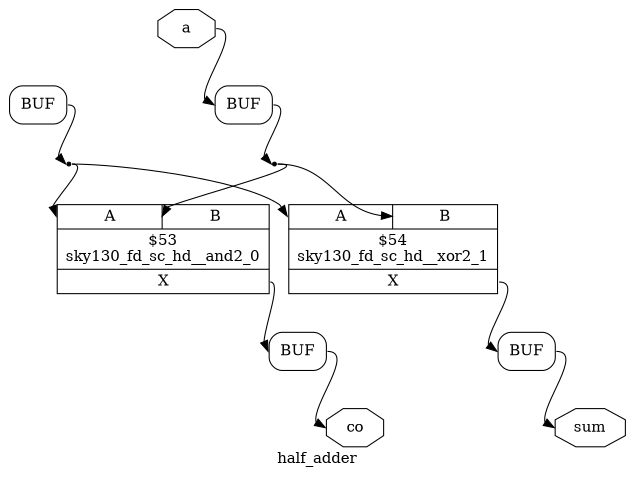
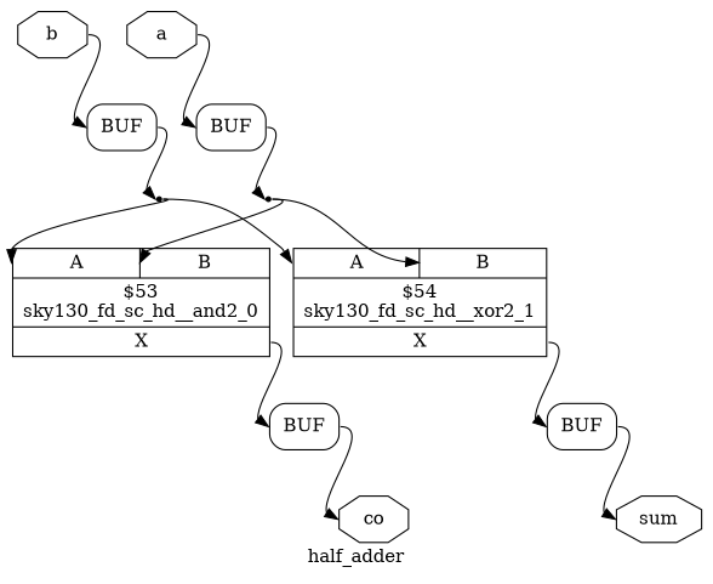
  digraph {
    label=half_adder
    rankdir=TB
    remincross=true
    node [shape=octagon]
    edge [color=black headport="w:w" tailport=e]
    n6 [color=black fontcolor=black label=a]
    x1 [label=BUF shape=box style=rounded]
+   n7 [color=black fontcolor=black label=b]
    x0 [label=BUF shape=box style=rounded]
    n8 [color=black fontcolor=black label=co]
    n9 [color=black fontcolor=black label=sum]
    c13 [label="{{<p10> A|<p11> B}|$53\nsky130_fd_sc_hd__and2_0|{<p12> X}}" shape=record]
    x3 [label=BUF shape=box style=rounded]
    c14 [label="{{<p10> A|<p11> B}|$54\nsky130_fd_sc_hd__xor2_1|{<p12> X}}" shape=record]
    x2 [label=BUF shape=box style=rounded]
    n2 [shape=point]
    n3 [shape=point]
    n6 -> x1
    x1 -> n3 [headport=w tailport="e:e"]
+   n7 -> x0
    x0 -> n2 [headport=w tailport="e:e"]
    c13 -> x3 [tailport="p12:e"]
    x3 -> n8 [headport=w tailport="e:e"]
    c14 -> x2 [tailport="p12:e"]
    x2 -> n9 [headport=w tailport="e:e"]
    n2 -> c13 [headport="p10:w"]
    n2 -> c14 [headport="p10:w"]
    n3 -> c13 [headport="p11:w"]
    n3 -> c14 [headport="p11:w"]
  }
